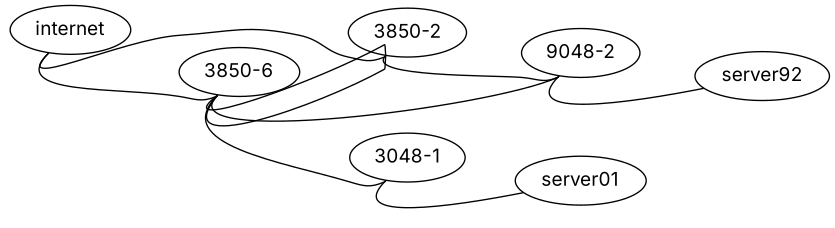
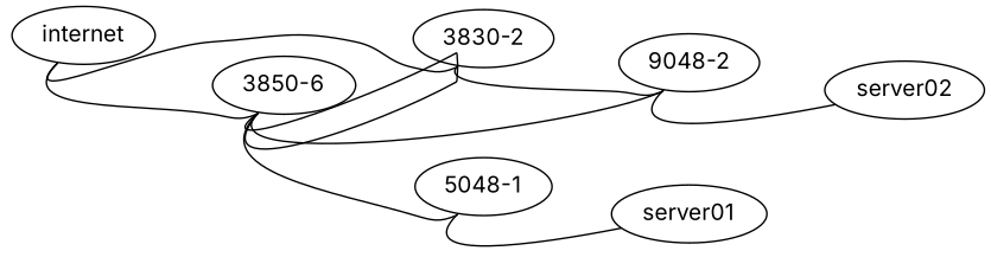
  graph {
    fontname=Inter
    rankdir=LR
    node [config="./helper_scripts/extra_switch_config.sh" fontname=Inter function=cisco memory=1024 os="CumulusCommunity/cumulus-vx" version="3.7.6"]
    edge [fontname=Inter headport=swp49 tailport=swp1]
    internet [function=internet memory=768 mgmt_ip="192.168.200.1"]
    n2 [label="3850-6" mgmt_ip="192.168.200.2"]
-   "3850-2" [mgmt_ip="192.168.200.3"]
-   "3048-1" [function=leaf mgmt_ip="192.168.200.6"]
+   "3850-2" [mgmt_ip="192.168.200.3" label="3830-2"]
+   "3048-1" [function=leaf mgmt_ip="192.168.200.6" label="5048-1"]
    n5 [function=leaf label="9048-2" mgmt_ip="192.168.200.7"]
    server01 [config="./helper_scripts/extra_server_config.sh" function=host memory=768 mgmt_ip="192.168.200.10" os="yk0/ubuntu-xenial" version=""]
-   server02 [config="./helper_scripts/extra_server_config.sh" function=host memory=768 mgmt_ip="192.168.200.11" os="yk0/ubuntu-xenial" label=server92 version=""]
+   server02 [config="./helper_scripts/extra_server_config.sh" function=host memory=768 mgmt_ip="192.168.200.11" os="yk0/ubuntu-xenial" version=""]
    internet -- n2
    internet -- "3850-2" [tailport=swp2]
    n2 -- "3850-2" [headport=swp51 tailport=swp51]
    n2 -- "3850-2" [headport=swp52 tailport=swp52]
    n2 -- "3048-1"
    n2 -- n5 [tailport=swp2]
    "3850-2" -- n5 [headport=swp50 tailport=swp2]
    "3048-1" -- server01 [headport=eth1]
    n5 -- server02 [headport=eth1]
  }
